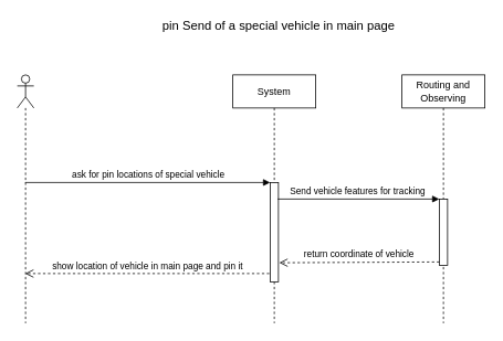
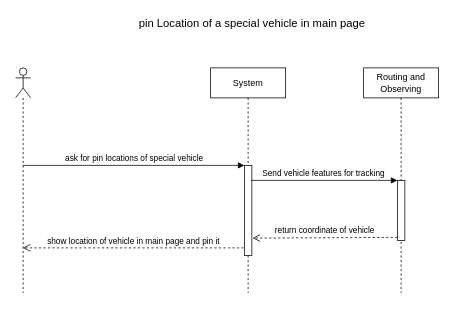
  <mxCell id="0" />
  <mxCell id="1" parent="0" />
  <mxCell id="2" value="" style="shape=umlLifeline;participant=umlActor;perimeter=lifelinePerimeter;whiteSpace=wrap;html=1;container=1;collapsible=0;recursiveResize=0;verticalAlign=top;spacingTop=36;labelBackgroundColor=#ffffff;outlineConnect=0;strokeWidth=1;" vertex="1" parent="1"><mxGeometry x="20" y="90" width="20" height="300" as="geometry" /></mxCell>
  <mxCell id="3" value="System" style="shape=umlLifeline;perimeter=lifelinePerimeter;whiteSpace=wrap;html=1;container=1;collapsible=0;recursiveResize=0;outlineConnect=0;strokeWidth=1;" vertex="1" parent="1"><mxGeometry x="280" y="90" width="100" height="300" as="geometry" /></mxCell>
  <mxCell id="4" value="" style="html=1;points=[];perimeter=orthogonalPerimeter;strokeWidth=1;" vertex="1" parent="3"><mxGeometry x="45" y="130" width="10" height="120" as="geometry" /></mxCell>
  <mxCell id="5" value="Routing and Observing" style="shape=umlLifeline;perimeter=lifelinePerimeter;whiteSpace=wrap;html=1;container=1;collapsible=0;recursiveResize=0;outlineConnect=0;strokeWidth=1;" vertex="1" parent="1"><mxGeometry x="484" y="90" width="100" height="300" as="geometry" /></mxCell>
  <mxCell id="6" value="" style="html=1;points=[];perimeter=orthogonalPerimeter;strokeWidth=1;" vertex="1" parent="5"><mxGeometry x="45" y="150" width="10" height="80" as="geometry" /></mxCell>
  <mxCell id="7" value="ask for pin locations of special vehicle" style="html=1;verticalAlign=bottom;endArrow=block;entryX=0;entryY=0;" edge="1" target="4" parent="1" source="2"><mxGeometry relative="1" as="geometry"><mxPoint x="255" y="220" as="sourcePoint" /></mxGeometry></mxCell>
  <mxCell id="8" value="Send vehicle features for tracking&amp;nbsp;" style="html=1;verticalAlign=bottom;endArrow=block;entryX=0;entryY=0;" edge="1" target="6" parent="1"><mxGeometry relative="1" as="geometry"><mxPoint x="334" y="240" as="sourcePoint" /></mxGeometry></mxCell>
  <mxCell id="9" value="return coordinate of vehicle" style="html=1;verticalAlign=bottom;endArrow=open;dashed=1;endSize=8;exitX=0;exitY=0.95;entryX=1.1;entryY=0.808;entryDx=0;entryDy=0;entryPerimeter=0;" edge="1" source="6" parent="1" target="4"><mxGeometry relative="1" as="geometry"><mxPoint x="459" y="316" as="targetPoint" /></mxGeometry></mxCell>
  <mxCell id="10" value="show location of vehicle in main page and pin it" style="html=1;verticalAlign=bottom;endArrow=open;dashed=1;endSize=8;" edge="1" parent="1" target="2"><mxGeometry relative="1" as="geometry"><mxPoint x="324" y="330" as="sourcePoint" /><mxPoint x="244" y="330" as="targetPoint" /></mxGeometry></mxCell>
- <mxCell id="11" value="&lt;font style=&quot;font-size: 15px&quot;&gt;pin Send of a special vehicle in main page&lt;/font&gt;" style="text;html=1;strokeColor=none;fillColor=none;align=center;verticalAlign=middle;whiteSpace=wrap;rounded=0;" vertex="1" parent="1"><mxGeometry x="147.5" y="20" width="375" height="20" as="geometry" /></mxCell>
+ <mxCell id="11" value="&lt;font style=&quot;font-size: 15px&quot;&gt;pin Location of a special vehicle in main page&lt;/font&gt;" style="text;html=1;strokeColor=none;fillColor=none;align=center;verticalAlign=middle;whiteSpace=wrap;rounded=0;" vertex="1" parent="1"><mxGeometry x="147.5" y="20" width="375" height="20" as="geometry" /></mxCell>
